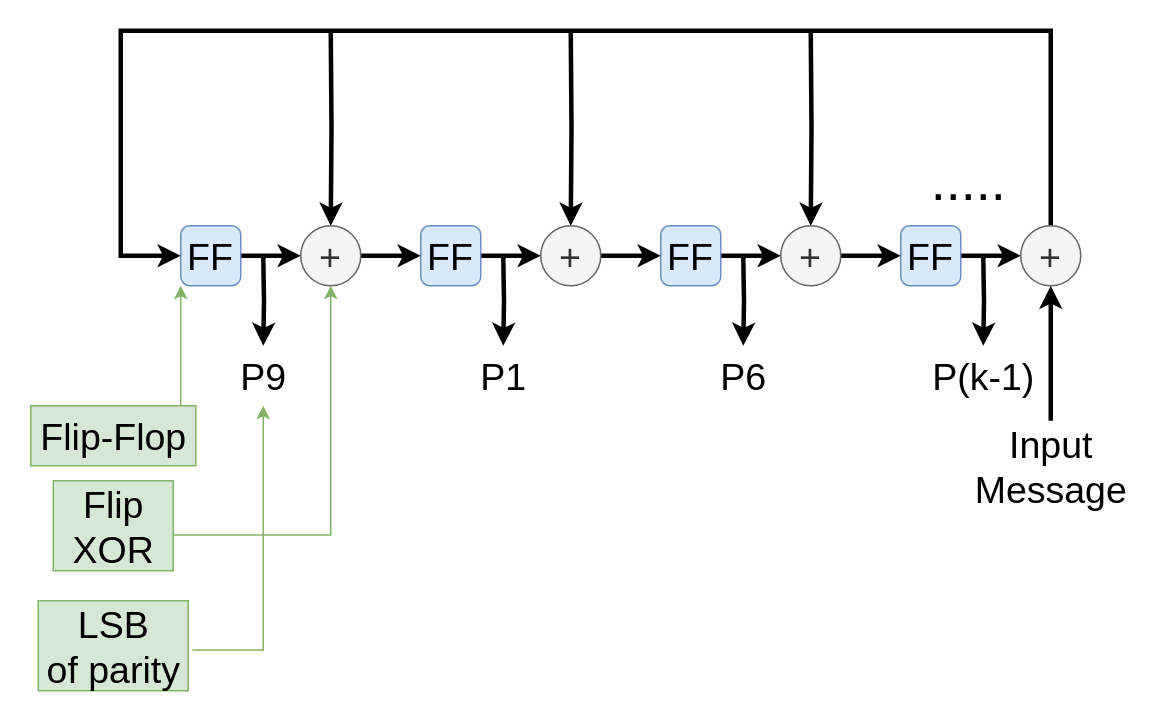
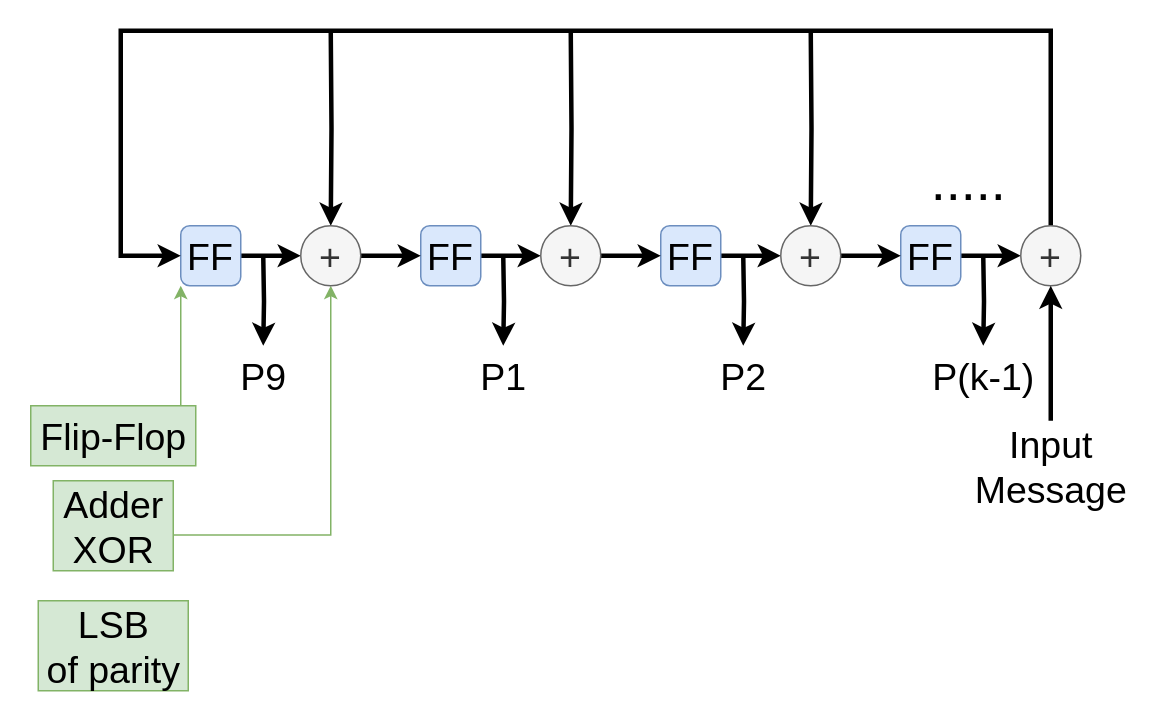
  <mxCell id="0" />
  <mxCell id="1" parent="0" />
  <mxCell id="2" value="" style="edgeStyle=orthogonalEdgeStyle;rounded=0;orthogonalLoop=1;jettySize=auto;html=1;strokeWidth=3;fontSize=25;" edge="1" parent="1" source="4" target="14"><mxGeometry relative="1" as="geometry" /></mxCell>
  <mxCell id="3" style="edgeStyle=orthogonalEdgeStyle;rounded=0;orthogonalLoop=1;jettySize=auto;html=1;exitX=0;exitY=1;exitDx=0;exitDy=0;strokeWidth=1;fontSize=25;entryX=0;entryY=1;entryDx=0;entryDy=0;fillColor=#d5e8d4;strokeColor=#82b366;" edge="1" parent="1" target="4"><mxGeometry relative="1" as="geometry"><mxPoint x="70" y="270" as="sourcePoint" /></mxGeometry></mxCell>
  <mxCell id="4" value="FF" style="rounded=1;whiteSpace=wrap;html=1;fontSize=25;fillColor=#dae8fc;strokeColor=#6c8ebf;" vertex="1" parent="1"><mxGeometry x="120" y="150" width="40" height="40" as="geometry" /></mxCell>
  <mxCell id="5" value="" style="edgeStyle=orthogonalEdgeStyle;rounded=0;orthogonalLoop=1;jettySize=auto;html=1;strokeWidth=3;fontSize=25;" edge="1" parent="1" source="6" target="17"><mxGeometry relative="1" as="geometry" /></mxCell>
  <mxCell id="6" value="FF" style="rounded=1;whiteSpace=wrap;html=1;fontSize=25;fillColor=#dae8fc;strokeColor=#6c8ebf;" vertex="1" parent="1"><mxGeometry x="280" y="150" width="40" height="40" as="geometry" /></mxCell>
  <mxCell id="7" value="" style="edgeStyle=orthogonalEdgeStyle;rounded=0;orthogonalLoop=1;jettySize=auto;html=1;strokeWidth=3;fontSize=25;" edge="1" parent="1" source="8" target="20"><mxGeometry relative="1" as="geometry" /></mxCell>
  <mxCell id="8" value="FF" style="rounded=1;whiteSpace=wrap;html=1;fontSize=25;fillColor=#dae8fc;strokeColor=#6c8ebf;" vertex="1" parent="1"><mxGeometry x="440" y="150" width="40" height="40" as="geometry" /></mxCell>
  <mxCell id="9" value="" style="edgeStyle=orthogonalEdgeStyle;rounded=0;orthogonalLoop=1;jettySize=auto;html=1;strokeWidth=3;fontSize=25;" edge="1" parent="1" source="10" target="22"><mxGeometry relative="1" as="geometry" /></mxCell>
  <mxCell id="10" value="FF" style="rounded=1;whiteSpace=wrap;html=1;fontSize=25;fillColor=#dae8fc;strokeColor=#6c8ebf;" vertex="1" parent="1"><mxGeometry x="600" y="150" width="40" height="40" as="geometry" /></mxCell>
  <mxCell id="11" value="" style="edgeStyle=orthogonalEdgeStyle;rounded=0;orthogonalLoop=1;jettySize=auto;html=1;strokeWidth=3;fontSize=25;" edge="1" parent="1" source="14" target="6"><mxGeometry relative="1" as="geometry" /></mxCell>
  <mxCell id="12" style="edgeStyle=orthogonalEdgeStyle;rounded=0;orthogonalLoop=1;jettySize=auto;html=1;strokeWidth=3;fontSize=25;" edge="1" parent="1" target="14"><mxGeometry relative="1" as="geometry"><mxPoint x="220" y="20" as="sourcePoint" /></mxGeometry></mxCell>
  <mxCell id="13" style="edgeStyle=orthogonalEdgeStyle;rounded=0;orthogonalLoop=1;jettySize=auto;html=1;strokeWidth=1;fontSize=25;exitX=1;exitY=0.603;exitDx=0;exitDy=0;exitPerimeter=0;fillColor=#d5e8d4;strokeColor=#82b366;" edge="1" parent="1" source="36" target="14"><mxGeometry relative="1" as="geometry"><mxPoint x="220" y="340" as="sourcePoint" /><Array as="points"><mxPoint x="220" y="356" /></Array></mxGeometry></mxCell>
  <mxCell id="14" value="+" style="ellipse;whiteSpace=wrap;html=1;fontSize=25;fillColor=#f5f5f5;strokeColor=#666666;fontColor=#333333;" vertex="1" parent="1"><mxGeometry x="200" y="150" width="40" height="40" as="geometry" /></mxCell>
  <mxCell id="15" value="" style="edgeStyle=orthogonalEdgeStyle;rounded=0;orthogonalLoop=1;jettySize=auto;html=1;strokeWidth=3;fontSize=25;" edge="1" parent="1" source="17" target="8"><mxGeometry relative="1" as="geometry" /></mxCell>
  <mxCell id="16" style="edgeStyle=orthogonalEdgeStyle;rounded=0;orthogonalLoop=1;jettySize=auto;html=1;strokeWidth=3;fontSize=25;entryX=0.5;entryY=0;entryDx=0;entryDy=0;" edge="1" parent="1" target="17"><mxGeometry relative="1" as="geometry"><mxPoint x="380" y="20" as="sourcePoint" /></mxGeometry></mxCell>
  <mxCell id="17" value="+" style="ellipse;whiteSpace=wrap;html=1;fontSize=25;fillColor=#f5f5f5;strokeColor=#666666;fontColor=#333333;" vertex="1" parent="1"><mxGeometry x="360" y="150" width="40" height="40" as="geometry" /></mxCell>
  <mxCell id="18" value="" style="edgeStyle=orthogonalEdgeStyle;rounded=0;orthogonalLoop=1;jettySize=auto;html=1;strokeWidth=3;fontSize=25;" edge="1" parent="1" source="20" target="10"><mxGeometry relative="1" as="geometry" /></mxCell>
  <mxCell id="19" style="edgeStyle=orthogonalEdgeStyle;rounded=0;orthogonalLoop=1;jettySize=auto;html=1;strokeWidth=3;fontSize=25;entryX=0.5;entryY=0;entryDx=0;entryDy=0;" edge="1" parent="1" target="20"><mxGeometry relative="1" as="geometry"><mxPoint x="540" y="20" as="sourcePoint" /></mxGeometry></mxCell>
  <mxCell id="20" value="+" style="ellipse;whiteSpace=wrap;html=1;fontSize=25;fillColor=#f5f5f5;strokeColor=#666666;fontColor=#333333;" vertex="1" parent="1"><mxGeometry x="520" y="150" width="40" height="40" as="geometry" /></mxCell>
  <mxCell id="21" style="edgeStyle=orthogonalEdgeStyle;rounded=0;orthogonalLoop=1;jettySize=auto;html=1;exitX=0.5;exitY=0;exitDx=0;exitDy=0;entryX=0;entryY=0.5;entryDx=0;entryDy=0;strokeWidth=3;fontSize=25;" edge="1" parent="1" source="22" target="4"><mxGeometry relative="1" as="geometry"><Array as="points"><mxPoint x="700" y="20" /><mxPoint x="80" y="20" /><mxPoint x="80" y="170" /></Array></mxGeometry></mxCell>
  <mxCell id="22" value="+" style="ellipse;whiteSpace=wrap;html=1;fontSize=25;fillColor=#f5f5f5;strokeColor=#666666;fontColor=#333333;" vertex="1" parent="1"><mxGeometry x="680" y="150" width="40" height="40" as="geometry" /></mxCell>
  <mxCell id="23" value="" style="edgeStyle=orthogonalEdgeStyle;rounded=0;orthogonalLoop=1;jettySize=auto;html=1;fontSize=25;strokeWidth=3;" edge="1" parent="1" source="24" target="22"><mxGeometry relative="1" as="geometry" /></mxCell>
  <mxCell id="24" value="Input&lt;br&gt;Message" style="text;html=1;align=center;verticalAlign=middle;resizable=0;points=[];autosize=1;fontSize=25;" vertex="1" parent="1"><mxGeometry x="640" y="280" width="120" height="60" as="geometry" /></mxCell>
  <mxCell id="25" style="edgeStyle=orthogonalEdgeStyle;rounded=0;orthogonalLoop=1;jettySize=auto;html=1;strokeWidth=3;fontSize=25;" edge="1" parent="1" target="27"><mxGeometry relative="1" as="geometry"><mxPoint x="175" y="170" as="sourcePoint" /></mxGeometry></mxCell>
- <mxCell id="26" style="edgeStyle=orthogonalEdgeStyle;rounded=0;orthogonalLoop=1;jettySize=auto;html=1;strokeWidth=1;fontSize=25;exitX=1.027;exitY=0.547;exitDx=0;exitDy=0;exitPerimeter=0;fillColor=#d5e8d4;strokeColor=#82b366;" edge="1" parent="1" source="37" target="27"><mxGeometry relative="1" as="geometry"><Array as="points"><mxPoint x="175" y="433" /></Array></mxGeometry></mxCell>
  <mxCell id="27" value="P9" style="text;html=1;align=center;verticalAlign=middle;resizable=0;points=[];autosize=1;fontSize=25;" vertex="1" parent="1"><mxGeometry x="150" y="230" width="50" height="40" as="geometry" /></mxCell>
  <mxCell id="28" style="edgeStyle=orthogonalEdgeStyle;rounded=0;orthogonalLoop=1;jettySize=auto;html=1;strokeWidth=3;fontSize=25;" edge="1" parent="1" target="29"><mxGeometry relative="1" as="geometry"><mxPoint x="335" y="170" as="sourcePoint" /></mxGeometry></mxCell>
  <mxCell id="29" value="P1" style="text;html=1;align=center;verticalAlign=middle;resizable=0;points=[];autosize=1;fontSize=25;" vertex="1" parent="1"><mxGeometry x="310" y="230" width="50" height="40" as="geometry" /></mxCell>
  <mxCell id="30" style="edgeStyle=orthogonalEdgeStyle;rounded=0;orthogonalLoop=1;jettySize=auto;html=1;strokeWidth=3;fontSize=25;" edge="1" parent="1" target="31"><mxGeometry relative="1" as="geometry"><mxPoint x="495" y="170" as="sourcePoint" /></mxGeometry></mxCell>
- <mxCell id="31" value="P6" style="text;html=1;align=center;verticalAlign=middle;resizable=0;points=[];autosize=1;fontSize=25;" vertex="1" parent="1"><mxGeometry x="470" y="230" width="50" height="40" as="geometry" /></mxCell>
+ <mxCell id="31" value="P2" style="text;html=1;align=center;verticalAlign=middle;resizable=0;points=[];autosize=1;fontSize=25;" vertex="1" parent="1"><mxGeometry x="470" y="230" width="50" height="40" as="geometry" /></mxCell>
  <mxCell id="32" style="edgeStyle=orthogonalEdgeStyle;rounded=0;orthogonalLoop=1;jettySize=auto;html=1;strokeWidth=3;fontSize=25;" edge="1" parent="1" target="33"><mxGeometry relative="1" as="geometry"><mxPoint x="655" y="170" as="sourcePoint" /></mxGeometry></mxCell>
  <mxCell id="33" value="P(k-1)" style="text;html=1;align=center;verticalAlign=middle;resizable=0;points=[];autosize=1;fontSize=25;" vertex="1" parent="1"><mxGeometry x="615" y="230" width="80" height="40" as="geometry" /></mxCell>
  <mxCell id="34" value="&lt;font style=&quot;font-size: 36px&quot;&gt;.....&lt;/font&gt;" style="text;html=1;align=center;verticalAlign=middle;resizable=0;points=[];autosize=1;fontSize=25;" vertex="1" parent="1"><mxGeometry x="610" y="100" width="70" height="40" as="geometry" /></mxCell>
  <mxCell id="35" value="Flip-Flop" style="text;html=1;align=center;verticalAlign=middle;resizable=0;points=[];autosize=1;fontSize=25;fillColor=#d5e8d4;strokeColor=#82b366;" vertex="1" parent="1"><mxGeometry x="20" y="270" width="110" height="40" as="geometry" /></mxCell>
- <mxCell id="36" value="Flip&lt;br&gt;XOR" style="text;html=1;align=center;verticalAlign=middle;resizable=0;points=[];autosize=1;fontSize=25;fillColor=#d5e8d4;strokeColor=#82b366;" vertex="1" parent="1"><mxGeometry x="35" y="320" width="80" height="60" as="geometry" /></mxCell>
+ <mxCell id="36" value="Adder&lt;br&gt;XOR" style="text;html=1;align=center;verticalAlign=middle;resizable=0;points=[];autosize=1;fontSize=25;fillColor=#d5e8d4;strokeColor=#82b366;" vertex="1" parent="1"><mxGeometry x="35" y="320" width="80" height="60" as="geometry" /></mxCell>
  <mxCell id="37" value="LSB&lt;br&gt;of parity" style="text;html=1;align=center;verticalAlign=middle;resizable=0;points=[];autosize=1;fontSize=25;fillColor=#d5e8d4;strokeColor=#82b366;" vertex="1" parent="1"><mxGeometry x="25" y="400" width="100" height="60" as="geometry" /></mxCell>
